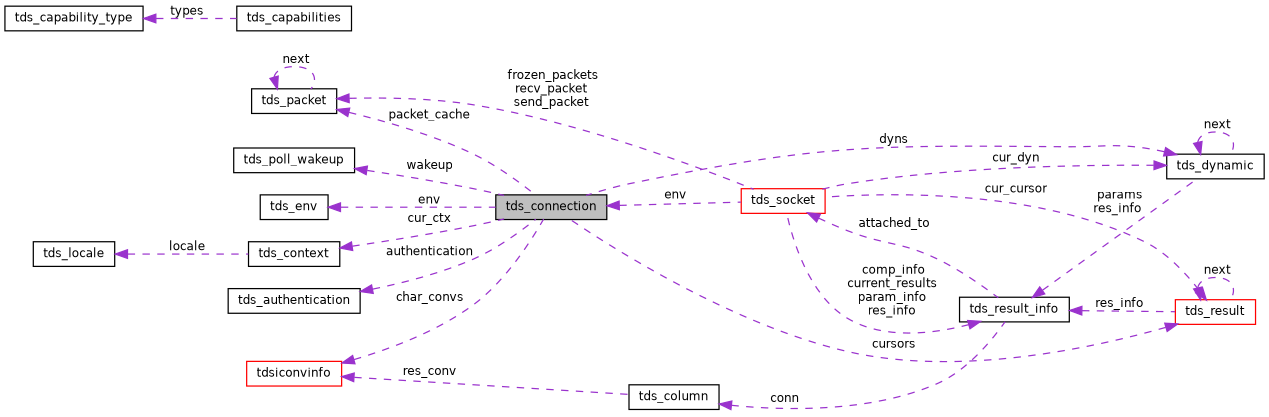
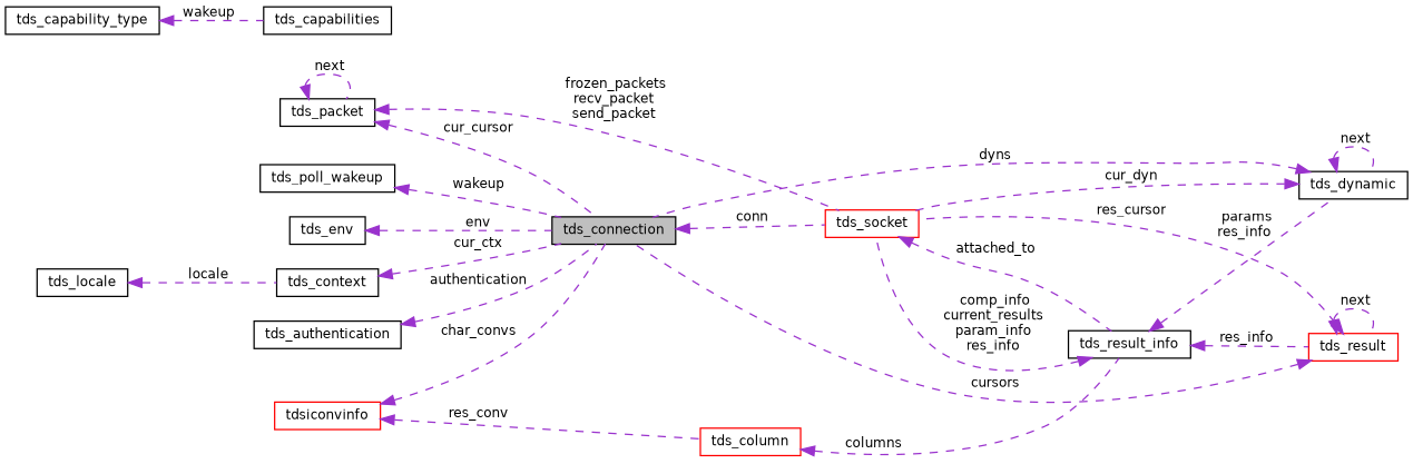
  digraph {
    rankdir=LR
    node [color=black fillcolor=white fontname=Helvetica fontsize=10 shape=record style=filled]
    edge [color=darkorchid3 dir=back fontname=Helvetica fontsize=10 labelfontname=Helvetica labelfontsize=10 style=dashed]
    n1 [fillcolor=grey75 fontcolor=black height=0.2 label=tds_connection width=0.4]
    n2 [color=red height=0.2 label=tds_socket width=0.4]
    n3 [height=0.2 label=tds_result_info width=0.4]
    n4 [height=0.2 label=tds_capabilities width=0.4]
    n5 [height=0.2 label=tds_capability_type width=0.4]
    n6 [height=0.2 label=tds_poll_wakeup width=0.4]
    n7 [height=0.2 label=tds_env width=0.4]
    n8 [height=0.2 label=tds_context width=0.4]
    n9 [height=0.2 label=tds_locale width=0.4]
    n10 [height=0.2 label=tds_authentication width=0.4]
    n11 [height=0.2 label=tds_packet width=0.4]
    n12 [height=0.2 label=tds_dynamic width=0.4]
    n13 [color=red height=0.2 label=tds_result width=0.4]
-   n14 [height=0.2 label=tds_column width=0.4]
+   n14 [color=red height=0.2 label=tds_column width=0.4]
    n15 [color=red height=0.2 label=tdsiconvinfo width=0.4]
-   n1 -> n2 [label=" env"]
+   n1 -> n2 [label=" conn"]
    n2 -> n3 [label=" attached_to"]
    n3 -> n2 [label=" comp_info\ncurrent_results\nparam_info\nres_info"]
    n3 -> n12 [label=" params\nres_info"]
    n3 -> n13 [label=" res_info"]
-   n5 -> n4 [label=" types"]
+   n5 -> n4 [label=" wakeup"]
    n6 -> n1 [label=" wakeup"]
    n7 -> n1 [label=" env"]
    n8 -> n1 [label=" cur_ctx"]
    n9 -> n8 [label=" locale"]
    n10 -> n1 [label=" authentication"]
-   n11 -> n1 [label=" packet_cache"]
+   n11 -> n1 [label=" cur_cursor"]
    n11 -> n2 [label=" frozen_packets\nrecv_packet\nsend_packet"]
    n11 -> n11 [label=" next"]
    n12 -> n1 [label=" dyns"]
    n12 -> n2 [label=" cur_dyn"]
    n12 -> n12 [label=" next"]
    n13 -> n1 [label=" cursors"]
-   n13 -> n2 [label=" cur_cursor"]
+   n13 -> n2 [label=" res_cursor"]
    n13 -> n13 [label=" next"]
-   n14 -> n3 [label=" conn"]
+   n14 -> n3 [label=" columns"]
    n15 -> n1 [label=" char_convs"]
    n15 -> n14 [label=" res_conv"]
  }
